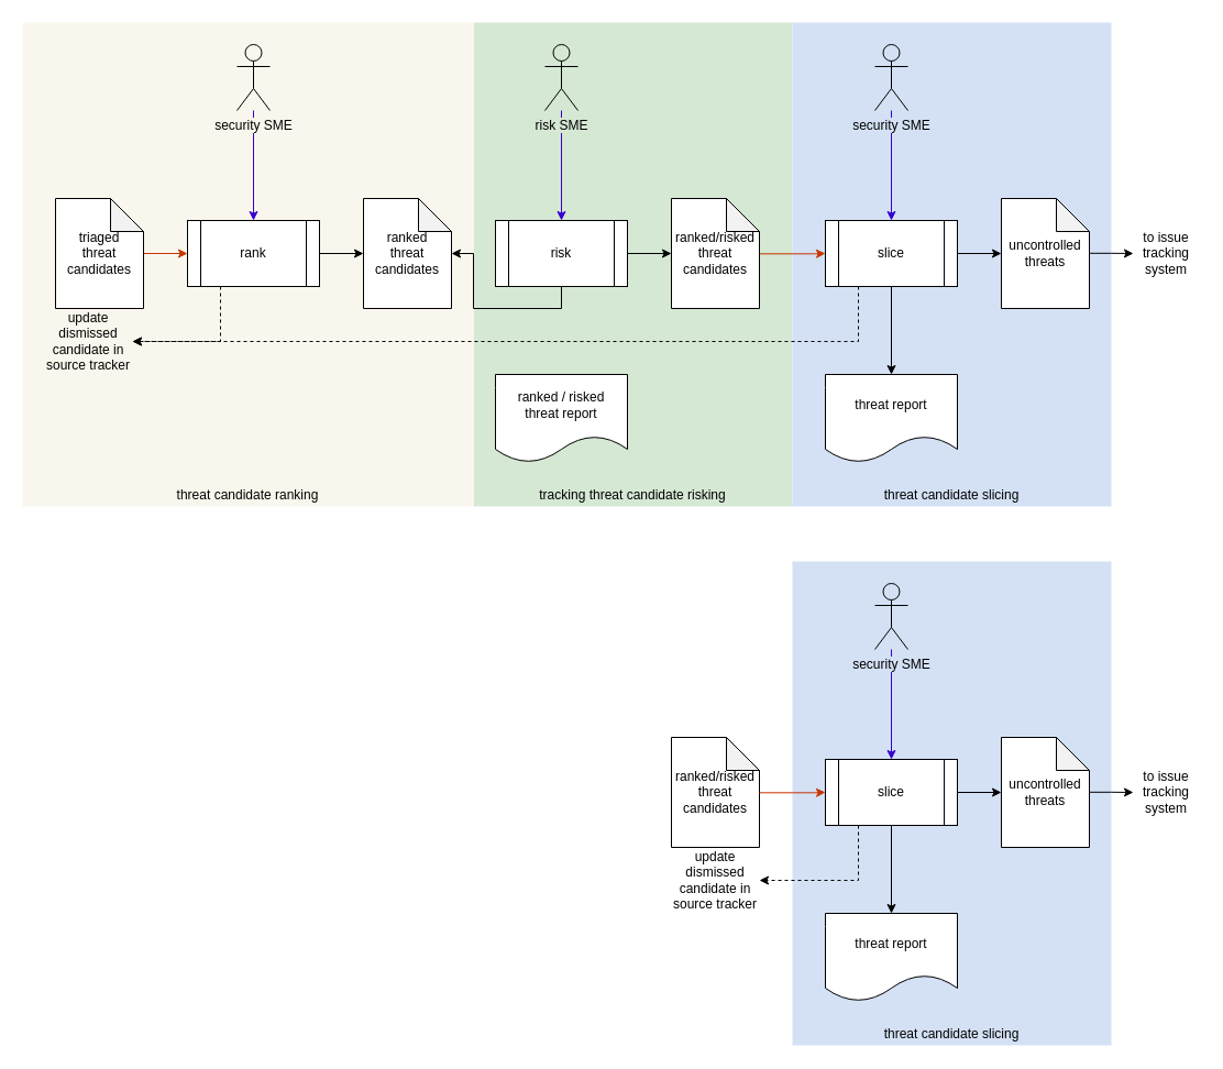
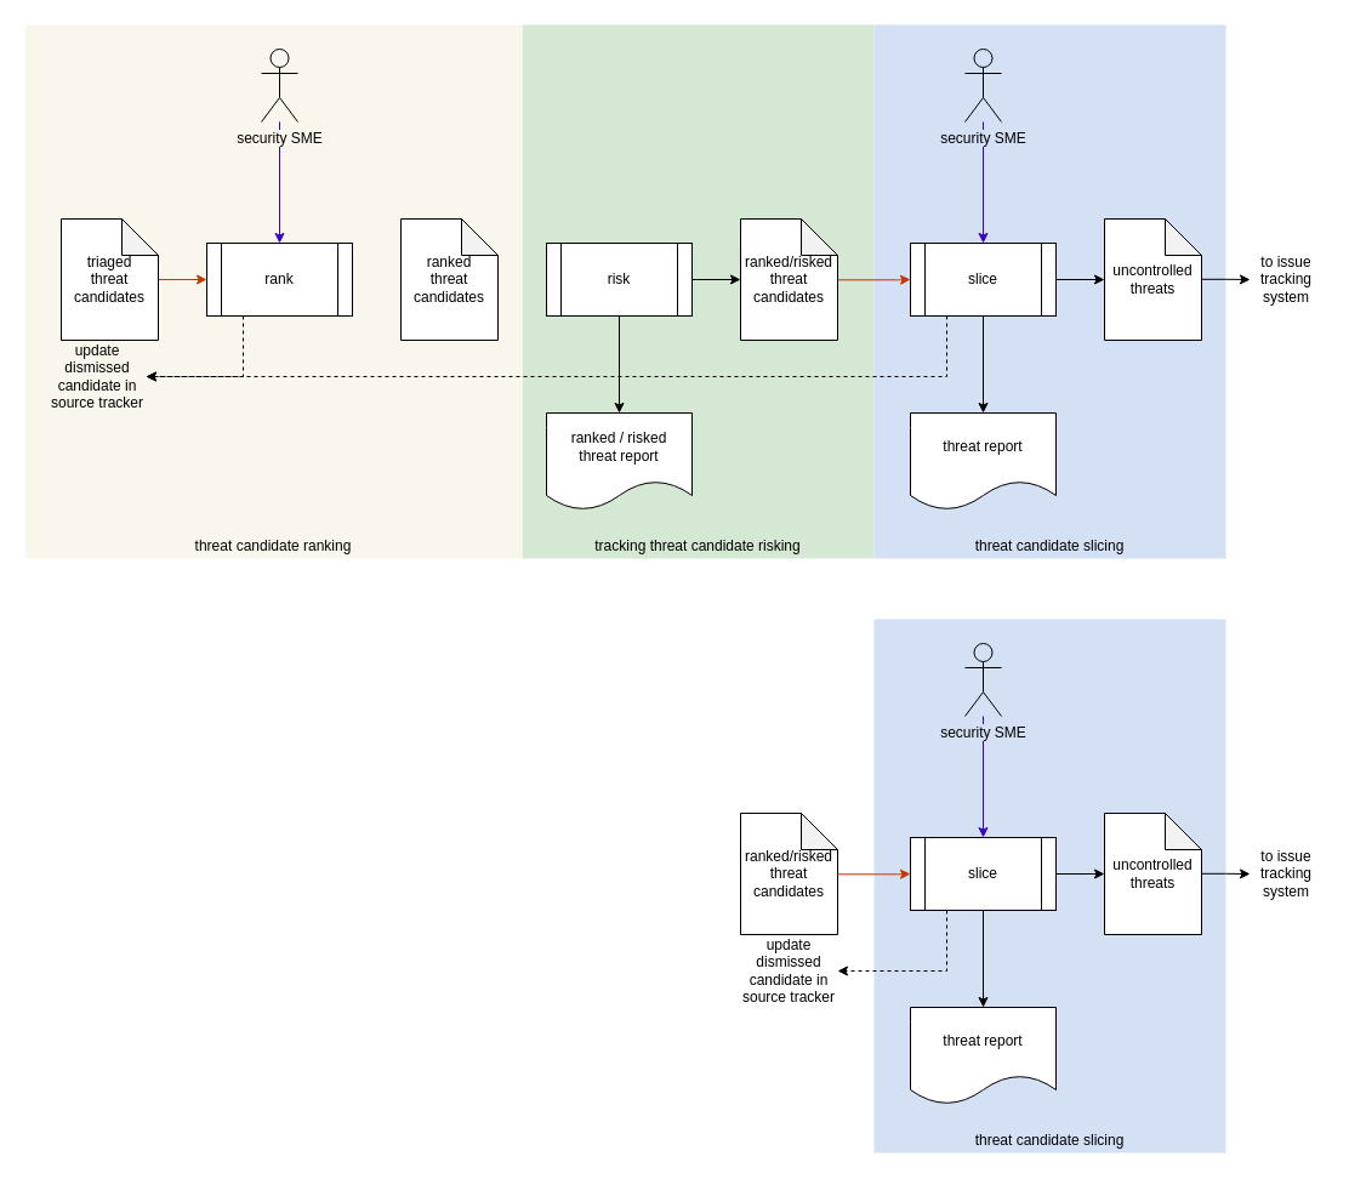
  <mxCell id="0" />
  <mxCell id="1" parent="0" />
  <mxCell id="2" value="" style="rounded=0;whiteSpace=wrap;html=1;strokeColor=none;fillColor=#D5E8D4;" parent="1" vertex="1"><mxGeometry x="430" y="20" width="290" height="440" as="geometry" /></mxCell>
  <mxCell id="3" value="" style="rounded=0;whiteSpace=wrap;html=1;fillColor=#f9f7ed;strokeColor=none;" parent="1" vertex="1"><mxGeometry x="20" y="20" width="410" height="440" as="geometry" /></mxCell>
  <mxCell id="4" value="" style="rounded=0;whiteSpace=wrap;html=1;strokeColor=none;fillColor=#D4E1F5;" parent="1" vertex="1"><mxGeometry x="720" y="20" width="290" height="440" as="geometry" /></mxCell>
  <mxCell id="5" style="edgeStyle=orthogonalEdgeStyle;rounded=0;orthogonalLoop=1;jettySize=auto;html=1;strokeWidth=1;dashed=1;exitX=0.25;exitY=1;exitDx=0;exitDy=0;entryX=1;entryY=0.5;entryDx=0;entryDy=0;" parent="1" source="9" target="30" edge="1"><mxGeometry relative="1" as="geometry"><Array as="points"><mxPoint x="200" y="310" /></Array><mxPoint x="140" y="450" as="targetPoint" /></mxGeometry></mxCell>
  <mxCell id="6" value="ranked / risked&lt;br&gt;threat report" style="shape=document;whiteSpace=wrap;html=1;boundedLbl=1;" parent="1" vertex="1"><mxGeometry x="450" y="340" width="120" height="80" as="geometry" /></mxCell>
- <mxCell id="7" style="edgeStyle=orthogonalEdgeStyle;rounded=0;orthogonalLoop=1;jettySize=auto;html=1;entryX=0;entryY=0.5;entryDx=0;entryDy=0;entryPerimeter=0;" parent="1" source="9" target="14" edge="1"><mxGeometry relative="1" as="geometry" /></mxCell>
- <mxCell id="8" style="edgeStyle=orthogonalEdgeStyle;rounded=0;orthogonalLoop=1;jettySize=auto;html=1;exitX=0.5;exitY=1;exitDx=0;exitDy=0;" parent="1" source="16" target="14" edge="1"><mxGeometry relative="1" as="geometry" /></mxCell>
+ <mxCell id="8" style="edgeStyle=orthogonalEdgeStyle;rounded=0;orthogonalLoop=1;jettySize=auto;html=1;exitX=0.5;exitY=1;exitDx=0;exitDy=0;" parent="1" source="16" target="6" edge="1"><mxGeometry relative="1" as="geometry" /></mxCell>
  <mxCell id="9" value="rank" style="shape=process;whiteSpace=wrap;html=1;backgroundOutline=1;" parent="1" vertex="1"><mxGeometry x="170" y="200" width="120" height="60" as="geometry" /></mxCell>
- <mxCell id="10" style="edgeStyle=orthogonalEdgeStyle;rounded=0;orthogonalLoop=1;jettySize=auto;html=1;entryX=0.5;entryY=0;entryDx=0;entryDy=0;fillColor=#6a00ff;strokeColor=#3700CC;" parent="1" source="11" target="16" edge="1"><mxGeometry relative="1" as="geometry" /></mxCell>
- <mxCell id="11" value="&lt;span style=&quot;background-color: rgb(213 , 232 , 212)&quot;&gt;risk SME&lt;/span&gt;" style="shape=umlActor;verticalLabelPosition=bottom;labelBackgroundColor=#ffffff;verticalAlign=top;html=1;outlineConnect=0;fillColor=#D5E8D4;" parent="1" vertex="1"><mxGeometry x="495" y="40" width="30" height="60" as="geometry" /></mxCell>
  <mxCell id="12" style="edgeStyle=orthogonalEdgeStyle;rounded=0;orthogonalLoop=1;jettySize=auto;html=1;entryX=0;entryY=0.5;entryDx=0;entryDy=0;fillColor=#fa6800;strokeColor=#C73500;" parent="1" source="13" target="9" edge="1"><mxGeometry relative="1" as="geometry" /></mxCell>
  <mxCell id="13" value="triaged&lt;br&gt;threat candidates" style="shape=note;whiteSpace=wrap;html=1;backgroundOutline=1;darkOpacity=0.05;" parent="1" vertex="1"><mxGeometry x="50" y="180" width="80" height="100" as="geometry" /></mxCell>
  <mxCell id="14" value="ranked&lt;br&gt;threat candidates" style="shape=note;whiteSpace=wrap;html=1;backgroundOutline=1;darkOpacity=0.05;" parent="1" vertex="1"><mxGeometry x="330" y="180" width="80" height="100" as="geometry" /></mxCell>
  <mxCell id="15" value="" style="edgeStyle=orthogonalEdgeStyle;rounded=0;orthogonalLoop=1;jettySize=auto;html=1;" parent="1" source="16" target="18" edge="1"><mxGeometry relative="1" as="geometry" /></mxCell>
  <mxCell id="16" value="risk" style="shape=process;whiteSpace=wrap;html=1;backgroundOutline=1;" parent="1" vertex="1"><mxGeometry x="450" y="200" width="120" height="60" as="geometry" /></mxCell>
  <mxCell id="17" style="edgeStyle=orthogonalEdgeStyle;rounded=0;orthogonalLoop=1;jettySize=auto;html=1;entryX=0;entryY=0.5;entryDx=0;entryDy=0;fillColor=#fa6800;strokeColor=#C73500;exitX=1;exitY=0.503;exitDx=0;exitDy=0;exitPerimeter=0;" parent="1" source="18" target="21" edge="1"><mxGeometry relative="1" as="geometry"><Array as="points"><mxPoint x="740" y="230" /><mxPoint x="740" y="230" /></Array></mxGeometry></mxCell>
  <mxCell id="18" value="ranked/risked&lt;br&gt;threat candidates" style="shape=note;whiteSpace=wrap;html=1;backgroundOutline=1;darkOpacity=0.05;" parent="1" vertex="1"><mxGeometry x="610" y="180" width="80" height="100" as="geometry" /></mxCell>
  <mxCell id="19" style="edgeStyle=orthogonalEdgeStyle;rounded=0;orthogonalLoop=1;jettySize=auto;html=1;entryX=0;entryY=0.5;entryDx=0;entryDy=0;entryPerimeter=0;" parent="1" source="21" target="23" edge="1"><mxGeometry relative="1" as="geometry"><mxPoint x="910" y="230" as="targetPoint" /></mxGeometry></mxCell>
  <mxCell id="20" style="edgeStyle=orthogonalEdgeStyle;rounded=0;orthogonalLoop=1;jettySize=auto;html=1;entryX=0.5;entryY=0;entryDx=0;entryDy=0;" parent="1" source="21" target="24" edge="1"><mxGeometry relative="1" as="geometry" /></mxCell>
  <mxCell id="21" value="slice" style="shape=process;whiteSpace=wrap;html=1;backgroundOutline=1;" parent="1" vertex="1"><mxGeometry x="750" y="200" width="120" height="60" as="geometry" /></mxCell>
  <mxCell id="22" style="edgeStyle=orthogonalEdgeStyle;rounded=0;orthogonalLoop=1;jettySize=auto;html=1;entryX=0;entryY=0.5;entryDx=0;entryDy=0;exitX=0.998;exitY=0.498;exitDx=0;exitDy=0;exitPerimeter=0;" parent="1" source="23" target="27" edge="1"><mxGeometry relative="1" as="geometry"><mxPoint x="990" y="230" as="sourcePoint" /><mxPoint x="1020" y="230" as="targetPoint" /></mxGeometry></mxCell>
  <mxCell id="23" value="uncontrolled threats" style="shape=note;whiteSpace=wrap;html=1;backgroundOutline=1;darkOpacity=0.05;" parent="1" vertex="1"><mxGeometry x="910" y="180" width="80" height="100" as="geometry" /></mxCell>
  <mxCell id="24" value="threat report" style="shape=document;whiteSpace=wrap;html=1;boundedLbl=1;" parent="1" vertex="1"><mxGeometry x="750" y="340" width="120" height="80" as="geometry" /></mxCell>
  <mxCell id="25" style="edgeStyle=orthogonalEdgeStyle;rounded=0;orthogonalLoop=1;jettySize=auto;html=1;entryX=0.5;entryY=0;entryDx=0;entryDy=0;fillColor=#6a00ff;strokeColor=#3700CC;" parent="1" source="26" target="9" edge="1"><mxGeometry relative="1" as="geometry" /></mxCell>
  <mxCell id="26" value="&lt;span style=&quot;background-color: rgb(249 , 247 , 237)&quot;&gt;security SME&lt;/span&gt;" style="shape=umlActor;verticalLabelPosition=bottom;labelBackgroundColor=#ffffff;verticalAlign=top;html=1;outlineConnect=0;fillColor=#F9F7ED;" parent="1" vertex="1"><mxGeometry x="215" y="40" width="30" height="60" as="geometry" /></mxCell>
  <mxCell id="27" value="to issue tracking system" style="text;html=1;strokeColor=none;fillColor=none;align=center;verticalAlign=middle;whiteSpace=wrap;rounded=0;" parent="1" vertex="1"><mxGeometry x="1030" y="205" width="60" height="50" as="geometry" /></mxCell>
  <mxCell id="28" style="edgeStyle=orthogonalEdgeStyle;rounded=0;orthogonalLoop=1;jettySize=auto;html=1;entryX=0.5;entryY=0;entryDx=0;entryDy=0;fillColor=#6a00ff;strokeColor=#3700CC;" parent="1" source="29" target="21" edge="1"><mxGeometry relative="1" as="geometry" /></mxCell>
  <mxCell id="29" value="&lt;span style=&quot;background-color: rgb(212 , 225 , 245)&quot;&gt;security SME&lt;/span&gt;" style="shape=umlActor;verticalLabelPosition=bottom;labelBackgroundColor=#ffffff;verticalAlign=top;html=1;outlineConnect=0;fillColor=#D4E1F5;" parent="1" vertex="1"><mxGeometry x="795" y="40" width="30" height="60" as="geometry" /></mxCell>
  <mxCell id="30" value="update dismissed candidate in source tracker" style="text;html=1;strokeColor=none;fillColor=none;align=center;verticalAlign=middle;whiteSpace=wrap;rounded=0;" parent="1" vertex="1"><mxGeometry x="40" y="280" width="80" height="60" as="geometry" /></mxCell>
  <mxCell id="31" style="edgeStyle=orthogonalEdgeStyle;rounded=0;orthogonalLoop=1;jettySize=auto;html=1;exitX=0.25;exitY=1;exitDx=0;exitDy=0;strokeWidth=1;dashed=1;entryX=1;entryY=0.5;entryDx=0;entryDy=0;" parent="1" source="21" target="30" edge="1"><mxGeometry relative="1" as="geometry"><Array as="points"><mxPoint x="780" y="310" /></Array><mxPoint x="760" y="410" as="sourcePoint" /><mxPoint x="140" y="450" as="targetPoint" /></mxGeometry></mxCell>
  <mxCell id="32" value="threat candidate slicing" style="text;html=1;strokeColor=none;fillColor=none;align=center;verticalAlign=middle;whiteSpace=wrap;rounded=0;" parent="1" vertex="1"><mxGeometry x="720" y="440" width="290" height="20" as="geometry" /></mxCell>
  <mxCell id="33" value="tracking threat candidate risking" style="text;html=1;strokeColor=none;fillColor=none;align=center;verticalAlign=middle;whiteSpace=wrap;rounded=0;" parent="1" vertex="1"><mxGeometry x="430" y="440" width="290" height="20" as="geometry" /></mxCell>
  <mxCell id="34" value="threat candidate ranking" style="text;html=1;strokeColor=none;fillColor=none;align=center;verticalAlign=middle;whiteSpace=wrap;rounded=0;" parent="1" vertex="1"><mxGeometry x="20" y="440" width="410" height="20" as="geometry" /></mxCell>
  <mxCell id="35" value="" style="rounded=0;whiteSpace=wrap;html=1;strokeColor=none;fillColor=#D4E1F5;" vertex="1" parent="1"><mxGeometry x="720" y="510" width="290" height="440" as="geometry" /></mxCell>
  <mxCell id="36" style="edgeStyle=orthogonalEdgeStyle;rounded=0;orthogonalLoop=1;jettySize=auto;html=1;entryX=0;entryY=0.5;entryDx=0;entryDy=0;entryPerimeter=0;" edge="1" source="38" target="40" parent="1"><mxGeometry relative="1" as="geometry"><mxPoint x="910" y="720" as="targetPoint" /></mxGeometry></mxCell>
  <mxCell id="37" style="edgeStyle=orthogonalEdgeStyle;rounded=0;orthogonalLoop=1;jettySize=auto;html=1;entryX=0.5;entryY=0;entryDx=0;entryDy=0;" edge="1" source="38" target="41" parent="1"><mxGeometry relative="1" as="geometry" /></mxCell>
  <mxCell id="38" value="slice" style="shape=process;whiteSpace=wrap;html=1;backgroundOutline=1;" vertex="1" parent="1"><mxGeometry x="750" y="690" width="120" height="60" as="geometry" /></mxCell>
  <mxCell id="39" style="edgeStyle=orthogonalEdgeStyle;rounded=0;orthogonalLoop=1;jettySize=auto;html=1;entryX=0;entryY=0.5;entryDx=0;entryDy=0;exitX=0.998;exitY=0.498;exitDx=0;exitDy=0;exitPerimeter=0;" edge="1" source="40" target="42" parent="1"><mxGeometry relative="1" as="geometry"><mxPoint x="990" y="720" as="sourcePoint" /><mxPoint x="1020" y="720" as="targetPoint" /></mxGeometry></mxCell>
  <mxCell id="40" value="uncontrolled threats" style="shape=note;whiteSpace=wrap;html=1;backgroundOutline=1;darkOpacity=0.05;" vertex="1" parent="1"><mxGeometry x="910" y="670" width="80" height="100" as="geometry" /></mxCell>
  <mxCell id="41" value="threat report" style="shape=document;whiteSpace=wrap;html=1;boundedLbl=1;" vertex="1" parent="1"><mxGeometry x="750" y="830" width="120" height="80" as="geometry" /></mxCell>
  <mxCell id="42" value="to issue tracking system" style="text;html=1;strokeColor=none;fillColor=none;align=center;verticalAlign=middle;whiteSpace=wrap;rounded=0;" vertex="1" parent="1"><mxGeometry x="1030" y="695" width="60" height="50" as="geometry" /></mxCell>
  <mxCell id="43" style="edgeStyle=orthogonalEdgeStyle;rounded=0;orthogonalLoop=1;jettySize=auto;html=1;entryX=0.5;entryY=0;entryDx=0;entryDy=0;fillColor=#6a00ff;strokeColor=#3700CC;" edge="1" source="44" target="38" parent="1"><mxGeometry relative="1" as="geometry" /></mxCell>
  <mxCell id="44" value="&lt;span style=&quot;background-color: rgb(212 , 225 , 245)&quot;&gt;security SME&lt;/span&gt;" style="shape=umlActor;verticalLabelPosition=bottom;labelBackgroundColor=#ffffff;verticalAlign=top;html=1;outlineConnect=0;fillColor=#D4E1F5;" vertex="1" parent="1"><mxGeometry x="795" y="530" width="30" height="60" as="geometry" /></mxCell>
  <mxCell id="45" value="threat candidate slicing" style="text;html=1;strokeColor=none;fillColor=none;align=center;verticalAlign=middle;whiteSpace=wrap;rounded=0;" vertex="1" parent="1"><mxGeometry x="720" y="930" width="290" height="20" as="geometry" /></mxCell>
  <mxCell id="46" value="update dismissed candidate in source tracker" style="text;html=1;strokeColor=none;fillColor=none;align=center;verticalAlign=middle;whiteSpace=wrap;rounded=0;" vertex="1" parent="1"><mxGeometry x="610" y="770" width="80" height="60" as="geometry" /></mxCell>
  <mxCell id="47" style="edgeStyle=orthogonalEdgeStyle;rounded=0;orthogonalLoop=1;jettySize=auto;html=1;exitX=0.25;exitY=1;exitDx=0;exitDy=0;strokeWidth=1;dashed=1;entryX=1;entryY=0.5;entryDx=0;entryDy=0;" edge="1" source="38" target="46" parent="1"><mxGeometry relative="1" as="geometry"><Array as="points"><mxPoint x="780" y="800" /></Array><mxPoint x="760" y="900" as="sourcePoint" /><mxPoint x="140" y="940" as="targetPoint" /></mxGeometry></mxCell>
  <mxCell id="48" value="ranked/risked&lt;br&gt;threat candidates" style="shape=note;whiteSpace=wrap;html=1;backgroundOutline=1;darkOpacity=0.05;" vertex="1" parent="1"><mxGeometry x="610" y="670" width="80" height="100" as="geometry" /></mxCell>
  <mxCell id="49" style="edgeStyle=orthogonalEdgeStyle;rounded=0;orthogonalLoop=1;jettySize=auto;html=1;fillColor=#fa6800;strokeColor=#C73500;exitX=1;exitY=0.503;exitDx=0;exitDy=0;exitPerimeter=0;" edge="1" source="48" parent="1"><mxGeometry relative="1" as="geometry"><Array as="points"><mxPoint x="740" y="720" /><mxPoint x="740" y="720" /></Array><mxPoint x="750" y="720" as="targetPoint" /></mxGeometry></mxCell>
